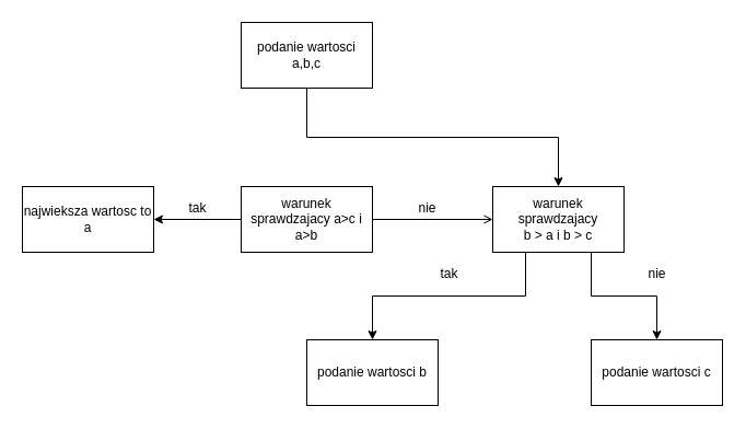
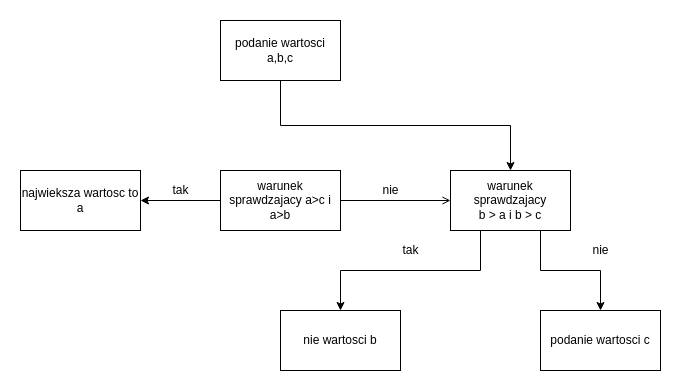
  <mxCell id="0" />
  <mxCell id="1" parent="0" />
  <mxCell id="2" style="edgeStyle=orthogonalEdgeStyle;rounded=0;orthogonalLoop=1;jettySize=auto;html=1;exitX=0.5;exitY=1;exitDx=0;exitDy=0;" edge="1" parent="1" source="3" target="11"><mxGeometry relative="1" as="geometry" /></mxCell>
  <mxCell id="3" value="podanie wartosci a,b,c" style="whiteSpace=wrap;html=1;" vertex="1" parent="1"><mxGeometry x="220" y="20" width="120" height="60" as="geometry" /></mxCell>
  <mxCell id="4" style="edgeStyle=orthogonalEdgeStyle;rounded=0;orthogonalLoop=1;jettySize=auto;html=1;exitX=0;exitY=0.5;exitDx=0;exitDy=0;" edge="1" parent="1" source="6"><mxGeometry relative="1" as="geometry"><mxPoint x="140" y="200" as="targetPoint" /></mxGeometry></mxCell>
  <mxCell id="5" style="edgeStyle=orthogonalEdgeStyle;rounded=0;orthogonalLoop=1;jettySize=auto;html=1;exitX=1;exitY=0.5;exitDx=0;exitDy=0;entryX=0;entryY=0.5;entryDx=0;entryDy=0;endArrow=open;" edge="1" parent="1" source="6" target="11"><mxGeometry relative="1" as="geometry" /></mxCell>
  <mxCell id="6" value="warunek sprawdzajacy a&amp;gt;c i a&amp;gt;b" style="whiteSpace=wrap;html=1;" vertex="1" parent="1"><mxGeometry x="220" y="170" width="120" height="60" as="geometry" /></mxCell>
  <mxCell id="7" value="najwieksza wartosc to a" style="whiteSpace=wrap;html=1;" vertex="1" parent="1"><mxGeometry x="20" y="170" width="120" height="60" as="geometry" /></mxCell>
  <mxCell id="8" value="tak" style="text;html=1;align=center;verticalAlign=middle;resizable=0;points=[];autosize=1;" vertex="1" parent="1"><mxGeometry x="165" y="180" width="30" height="20" as="geometry" /></mxCell>
  <mxCell id="9" style="edgeStyle=orthogonalEdgeStyle;rounded=0;orthogonalLoop=1;jettySize=auto;html=1;exitX=0.25;exitY=1;exitDx=0;exitDy=0;" edge="1" parent="1" source="11" target="13"><mxGeometry relative="1" as="geometry" /></mxCell>
  <mxCell id="10" style="edgeStyle=orthogonalEdgeStyle;rounded=0;orthogonalLoop=1;jettySize=auto;html=1;exitX=0.75;exitY=1;exitDx=0;exitDy=0;entryX=0.5;entryY=0;entryDx=0;entryDy=0;" edge="1" parent="1" source="11" target="14"><mxGeometry relative="1" as="geometry" /></mxCell>
  <mxCell id="11" value="warunek sprawdzajacy&lt;br&gt;b &amp;gt; a i b &amp;gt; c" style="whiteSpace=wrap;html=1;" vertex="1" parent="1"><mxGeometry x="450" y="170" width="120" height="60" as="geometry" /></mxCell>
  <mxCell id="12" value="nie" style="text;html=1;align=center;verticalAlign=middle;resizable=0;points=[];autosize=1;" vertex="1" parent="1"><mxGeometry x="375" y="180" width="30" height="20" as="geometry" /></mxCell>
- <mxCell id="13" value="podanie wartosci b" style="whiteSpace=wrap;html=1;" vertex="1" parent="1"><mxGeometry x="280" y="310" width="120" height="60" as="geometry" /></mxCell>
+ <mxCell id="13" value="nie wartosci b" style="whiteSpace=wrap;html=1;" vertex="1" parent="1"><mxGeometry x="280" y="310" width="120" height="60" as="geometry" /></mxCell>
  <mxCell id="14" value="podanie wartosci c" style="whiteSpace=wrap;html=1;" vertex="1" parent="1"><mxGeometry x="540" y="310" width="120" height="60" as="geometry" /></mxCell>
  <mxCell id="15" value="tak" style="text;html=1;align=center;verticalAlign=middle;resizable=0;points=[];autosize=1;" vertex="1" parent="1"><mxGeometry x="395" y="240" width="30" height="20" as="geometry" /></mxCell>
  <mxCell id="16" value="nie" style="text;html=1;align=center;verticalAlign=middle;resizable=0;points=[];autosize=1;" vertex="1" parent="1"><mxGeometry x="585" y="240" width="30" height="20" as="geometry" /></mxCell>
